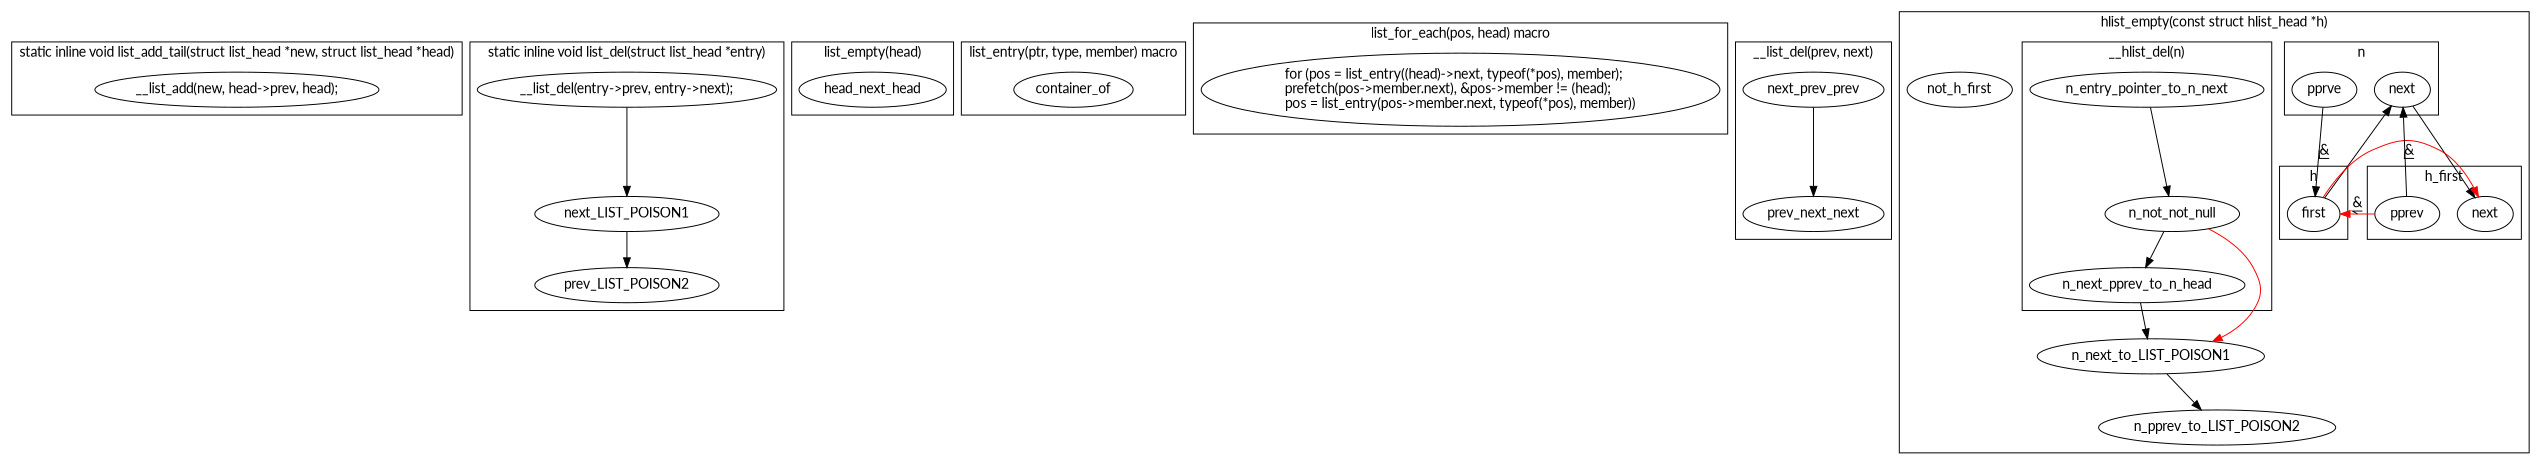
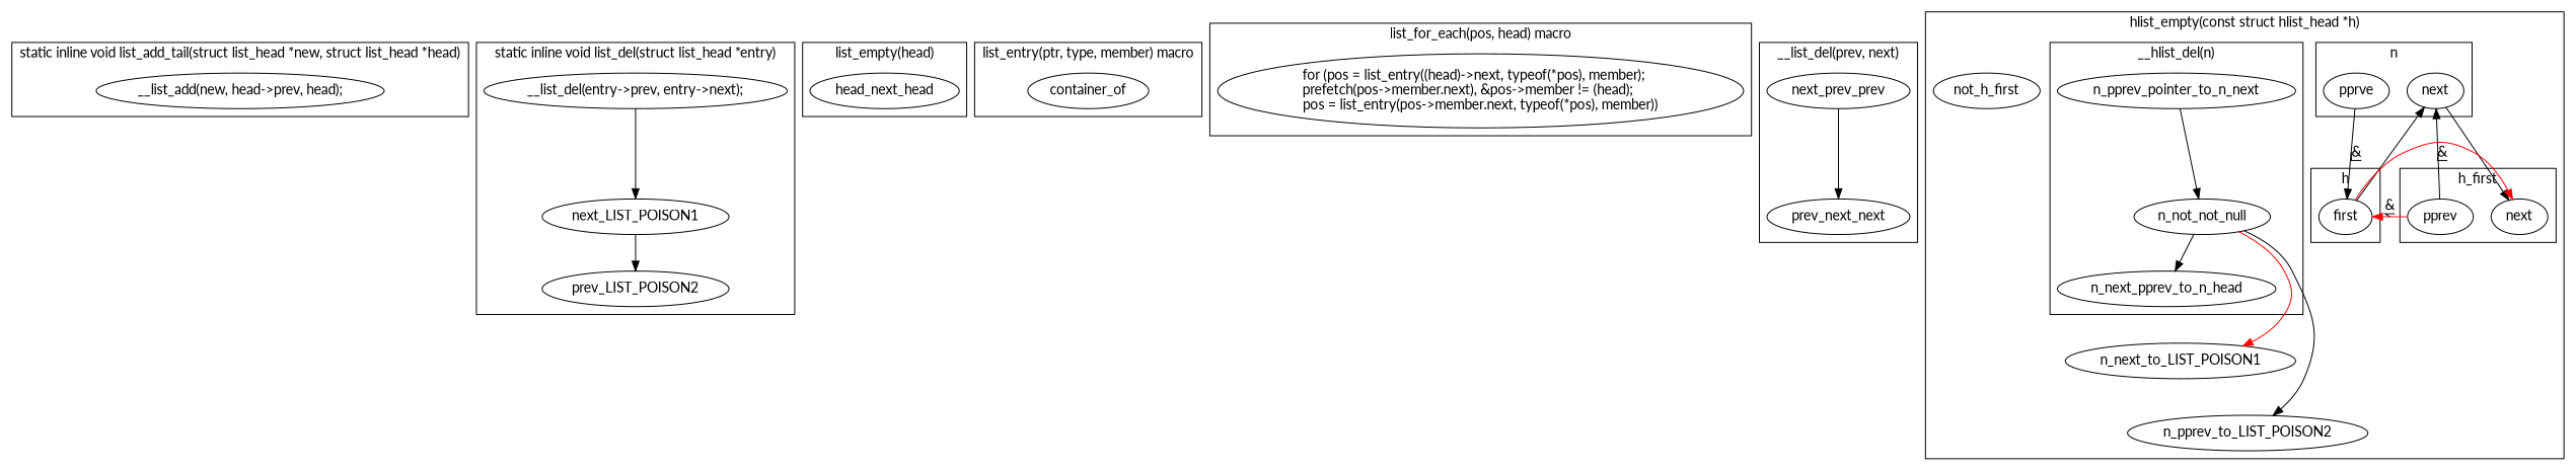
  digraph {
    fontname=Lato
    node [fontname=Lato]
    edge [fontname=Lato decorate=true]
    n1 [label="__list_add(new, head->prev, head);"]
    n2 [label="__list_del(entry->prev, entry->next);"]
    next_LIST_POISON1
    prev_LIST_POISON2
    head_next_head
    container_of
    n7 [label="for (pos = list_entry((head)->next, typeof(*pos), member);\lprefetch(pos->member.next), &pos->member != (head);\lpos = list_entry(pos->member.next, typeof(*pos), member))"]
    next_prev_prev
    prev_next_next
    n10 [label=next]
    n11 [label=pprve]
    n12 [label=first]
    n13 [label=next]
    n14 [label=pprev]
-   n_pprev_pointer_to_n_next [label=n_entry_pointer_to_n_next]
+   n_pprev_pointer_to_n_next
    n16 [label=n_not_not_null]
    n17 [label=n_next_pprev_to_n_head]
    n_next_to_LIST_POISON1
    n_pprev_to_LIST_POISON2
    not_h_first
    subgraph cluster_1 {
      label="static inline void list_add_tail(struct list_head *new, struct list_head *head)"
      n1
    }
    subgraph cluster_2 {
      label="static inline void list_add(struct list_head *new, struct list_head *head)"
    }
    subgraph cluster_3 {
      label="static inline void list_del(struct list_head *entry)"
      n2
      next_LIST_POISON1
      prev_LIST_POISON2
    }
    subgraph cluster_4 {
      label="list_empty(head)"
      head_next_head
    }
    subgraph cluster_5 {
      label="list_entry(ptr, type, member) macro"
      container_of
    }
    subgraph cluster_6 {
      label="list_for_each(pos, head) macro"
      n7
    }
    subgraph cluster_7 {
      label="list_for_each_entry(pos, head, member) macro"
    }
    subgraph cluster_8 {
      label="__list_del(prev, next)"
      next_prev_prev
      prev_next_next
    }
    subgraph cluster_9 {
      compound=true
      label="hlist_empty(const struct hlist_head *h)"
      n_next_to_LIST_POISON1
      n_pprev_to_LIST_POISON2
      not_h_first
      subgraph cluster_10 {
        compound=true
        label=n
        n10
        n11
      }
      subgraph cluster_11 {
        compound=true
        label=h
        n12
      }
      subgraph cluster_12 {
        compound=true
        label=h_first
        n13
        n14
      }
      subgraph cluster_13 {
        compound=true
        label="__hlist_del(n)"
        n_pprev_pointer_to_n_next
        n16
        n17
      }
    }
    n2 -> next_LIST_POISON1 [decorate=""]
    next_LIST_POISON1 -> prev_LIST_POISON2 [decorate=""]
    next_prev_prev -> prev_next_next [decorate=""]
    n10 -> n13
    n11 -> n12 [label="&"]
    n12 -> n10
    n12 -> n13 [color=red]
    n14 -> n10 [label="&"]
    n14 -> n12 [color=red label="&"]
    n_pprev_pointer_to_n_next -> n16
    n16 -> n17
    n16 -> n_next_to_LIST_POISON1 [color=red]
-   n17 -> n_next_to_LIST_POISON1
-   n_next_to_LIST_POISON1 -> n_pprev_to_LIST_POISON2
+   n16 -> n_pprev_to_LIST_POISON2
  }
